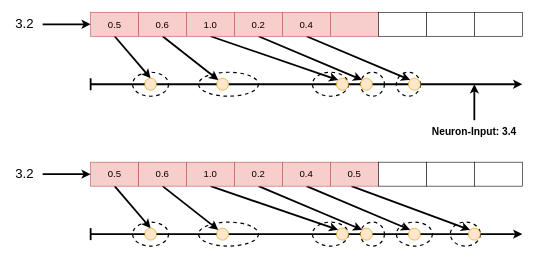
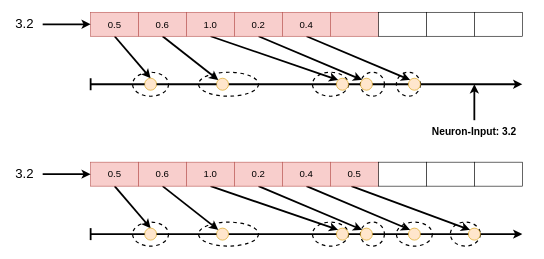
  <mxCell id="0" />
  <mxCell id="1" parent="0" />
  <mxCell id="2" style="edgeStyle=none;rounded=0;orthogonalLoop=1;jettySize=auto;html=1;entryX=0;entryY=0;entryDx=0;entryDy=0;strokeWidth=3;exitX=0.5;exitY=1;exitDx=0;exitDy=0;" edge="1" parent="1" target="66"><mxGeometry relative="1" as="geometry"><mxPoint x="585" y="310" as="sourcePoint" /></mxGeometry></mxCell>
  <mxCell id="3" value="" style="ellipse;whiteSpace=wrap;html=1;dashed=1;strokeWidth=2;fillColor=none;fontSize=16;" parent="1" vertex="1"><mxGeometry x="330" y="120" width="100" height="40" as="geometry" /></mxCell>
  <mxCell id="4" value="" style="ellipse;whiteSpace=wrap;html=1;dashed=1;strokeWidth=2;fillColor=none;fontSize=16;" parent="1" vertex="1"><mxGeometry x="520" y="120" width="60" height="40" as="geometry" /></mxCell>
  <mxCell id="5" value="" style="ellipse;whiteSpace=wrap;html=1;dashed=1;strokeWidth=2;fillColor=none;fontSize=16;" parent="1" vertex="1"><mxGeometry x="600" y="120" width="40" height="40" as="geometry" /></mxCell>
  <mxCell id="6" value="" style="ellipse;whiteSpace=wrap;html=1;dashed=1;strokeWidth=2;fillColor=none;" parent="1" vertex="1"><mxGeometry x="660" y="120" width="40" height="40" as="geometry" /></mxCell>
  <mxCell id="7" value="" style="ellipse;whiteSpace=wrap;html=1;dashed=1;strokeWidth=2;fillColor=none;fontSize=16;" parent="1" vertex="1"><mxGeometry x="220" y="120" width="60" height="40" as="geometry" /></mxCell>
  <mxCell id="8" style="rounded=0;orthogonalLoop=1;jettySize=auto;html=1;entryX=0.5;entryY=0;entryDx=0;entryDy=0;strokeWidth=3;exitX=0.5;exitY=1;exitDx=0;exitDy=0;fontSize=16;" parent="1" source="9" target="23" edge="1"><mxGeometry relative="1" as="geometry" /></mxCell>
  <mxCell id="9" value="0.5" style="rounded=0;whiteSpace=wrap;html=1;fillColor=#f8cecc;strokeColor=#b85450;fontSize=16;" parent="1" vertex="1"><mxGeometry x="150" y="20" width="80" height="40" as="geometry" /></mxCell>
  <mxCell id="10" style="edgeStyle=none;rounded=0;orthogonalLoop=1;jettySize=auto;html=1;entryX=0;entryY=0;entryDx=0;entryDy=0;strokeWidth=3;exitX=0.5;exitY=1;exitDx=0;exitDy=0;fontSize=16;" parent="1" source="11" target="25" edge="1"><mxGeometry relative="1" as="geometry" /></mxCell>
  <mxCell id="11" value="0.6" style="rounded=0;whiteSpace=wrap;html=1;fillColor=#f8cecc;strokeColor=#b85450;fontSize=16;" parent="1" vertex="1"><mxGeometry x="230" y="20" width="80" height="40" as="geometry" /></mxCell>
  <mxCell id="12" style="edgeStyle=none;rounded=0;orthogonalLoop=1;jettySize=auto;html=1;entryX=0;entryY=0;entryDx=0;entryDy=0;strokeWidth=3;exitX=0.5;exitY=1;exitDx=0;exitDy=0;fontSize=16;" parent="1" source="13" target="27" edge="1"><mxGeometry relative="1" as="geometry" /></mxCell>
  <mxCell id="13" value="1.0" style="rounded=0;whiteSpace=wrap;html=1;fillColor=#f8cecc;strokeColor=#b85450;fontSize=16;" parent="1" vertex="1"><mxGeometry x="310" y="20" width="80" height="40" as="geometry" /></mxCell>
  <mxCell id="14" style="edgeStyle=none;rounded=0;orthogonalLoop=1;jettySize=auto;html=1;entryX=0;entryY=0;entryDx=0;entryDy=0;strokeWidth=3;exitX=0.5;exitY=1;exitDx=0;exitDy=0;fontSize=16;" parent="1" source="15" target="28" edge="1"><mxGeometry relative="1" as="geometry" /></mxCell>
  <mxCell id="15" value="0.2" style="rounded=0;whiteSpace=wrap;html=1;fillColor=#f8cecc;strokeColor=#b85450;fontSize=16;" parent="1" vertex="1"><mxGeometry x="390" y="20" width="80" height="40" as="geometry" /></mxCell>
  <mxCell id="16" style="edgeStyle=none;rounded=0;orthogonalLoop=1;jettySize=auto;html=1;entryX=0;entryY=0;entryDx=0;entryDy=0;strokeWidth=3;exitX=0.5;exitY=1;exitDx=0;exitDy=0;" parent="1" source="17" target="29" edge="1"><mxGeometry relative="1" as="geometry" /></mxCell>
  <mxCell id="17" value="0.4" style="rounded=0;whiteSpace=wrap;html=1;fillColor=#f8cecc;strokeColor=#b85450;fontSize=16;" parent="1" vertex="1"><mxGeometry x="470" y="20" width="80" height="40" as="geometry" /></mxCell>
  <mxCell id="18" value="" style="endArrow=classic;html=1;strokeWidth=3;startArrow=none;startFill=0;endFill=1;" parent="1" source="25" edge="1"><mxGeometry width="50" height="50" relative="1" as="geometry"><mxPoint x="150" y="140" as="sourcePoint" /><mxPoint x="870" y="140" as="targetPoint" /><Array as="points"><mxPoint x="840" y="140" /></Array></mxGeometry></mxCell>
  <mxCell id="19" value="" style="rounded=0;whiteSpace=wrap;html=1;fontSize=16;fillColor=#f8cecc;strokeColor=#b85450;" parent="1" vertex="1"><mxGeometry x="550" y="20" width="80" height="40" as="geometry" /></mxCell>
  <mxCell id="20" value="" style="rounded=0;whiteSpace=wrap;html=1;" parent="1" vertex="1"><mxGeometry x="630" y="20" width="80" height="40" as="geometry" /></mxCell>
  <mxCell id="21" value="" style="rounded=0;whiteSpace=wrap;html=1;" parent="1" vertex="1"><mxGeometry x="710" y="20" width="80" height="40" as="geometry" /></mxCell>
  <mxCell id="22" value="" style="rounded=0;whiteSpace=wrap;html=1;" parent="1" vertex="1"><mxGeometry x="790" y="20" width="80" height="40" as="geometry" /></mxCell>
  <mxCell id="23" value="" style="ellipse;whiteSpace=wrap;html=1;aspect=fixed;fillColor=#ffe6cc;strokeColor=#d79b00;fontSize=16;" parent="1" vertex="1"><mxGeometry x="240" y="130" width="20" height="20" as="geometry" /></mxCell>
  <mxCell id="24" value="" style="endArrow=none;html=1;strokeWidth=3;fontSize=16;" parent="1" target="23" edge="1"><mxGeometry width="50" height="50" relative="1" as="geometry"><mxPoint x="150" y="140" as="sourcePoint" /><mxPoint x="870" y="140" as="targetPoint" /></mxGeometry></mxCell>
  <mxCell id="25" value="" style="ellipse;whiteSpace=wrap;html=1;aspect=fixed;fillColor=#ffe6cc;strokeColor=#d79b00;fontSize=16;" parent="1" vertex="1"><mxGeometry x="360" y="130" width="20" height="20" as="geometry" /></mxCell>
  <mxCell id="26" value="" style="endArrow=none;html=1;strokeWidth=3;fontSize=16;" parent="1" source="23" target="25" edge="1"><mxGeometry width="50" height="50" relative="1" as="geometry"><mxPoint x="240" y="140" as="sourcePoint" /><mxPoint x="870" y="140" as="targetPoint" /></mxGeometry></mxCell>
  <mxCell id="27" value="" style="ellipse;whiteSpace=wrap;html=1;aspect=fixed;fillColor=#ffe6cc;strokeColor=#d79b00;fontSize=16;" parent="1" vertex="1"><mxGeometry x="560" y="130" width="20" height="20" as="geometry" /></mxCell>
  <mxCell id="28" value="" style="ellipse;whiteSpace=wrap;html=1;aspect=fixed;fillColor=#ffe6cc;strokeColor=#d79b00;fontSize=16;" parent="1" vertex="1"><mxGeometry x="600" y="130" width="20" height="20" as="geometry" /></mxCell>
  <mxCell id="29" value="" style="ellipse;whiteSpace=wrap;html=1;aspect=fixed;fillColor=#ffe6cc;strokeColor=#d79b00;" parent="1" vertex="1"><mxGeometry x="680" y="130" width="20" height="20" as="geometry" /></mxCell>
  <mxCell id="30" value="" style="endArrow=classic;html=1;strokeWidth=3;" parent="1" edge="1"><mxGeometry width="50" height="50" relative="1" as="geometry"><mxPoint x="790" y="200" as="sourcePoint" /><mxPoint x="790" y="140" as="targetPoint" /></mxGeometry></mxCell>
- <mxCell id="31" value="Neuron-Input: 3.4" style="text;html=1;strokeColor=none;fillColor=none;align=center;verticalAlign=middle;whiteSpace=wrap;rounded=0;dashed=1;fontSize=17;fontStyle=1" parent="1" vertex="1"><mxGeometry x="696" y="200" width="188" height="40" as="geometry" /></mxCell>
+ <mxCell id="31" value="Neuron-Input: 3.2" style="text;html=1;strokeColor=none;fillColor=none;align=center;verticalAlign=middle;whiteSpace=wrap;rounded=0;dashed=1;fontSize=17;fontStyle=1" parent="1" vertex="1"><mxGeometry x="696" y="200" width="188" height="40" as="geometry" /></mxCell>
  <mxCell id="32" value="" style="endArrow=none;html=1;strokeWidth=3;fontSize=16;" parent="1" edge="1"><mxGeometry width="50" height="50" relative="1" as="geometry"><mxPoint x="150" y="150" as="sourcePoint" /><mxPoint x="150" y="130" as="targetPoint" /></mxGeometry></mxCell>
  <mxCell id="33" value="" style="endArrow=classic;html=1;strokeWidth=3;entryX=0;entryY=0.5;entryDx=0;entryDy=0;" edge="1" parent="1"><mxGeometry width="50" height="50" relative="1" as="geometry"><mxPoint x="70" y="40" as="sourcePoint" /><mxPoint x="150" y="40" as="targetPoint" /></mxGeometry></mxCell>
  <mxCell id="34" value="3.2" style="text;html=1;strokeColor=none;fillColor=none;align=center;verticalAlign=middle;whiteSpace=wrap;rounded=0;fontSize=22;" vertex="1" parent="1"><mxGeometry x="20" y="30" width="40" height="20" as="geometry" /></mxCell>
  <mxCell id="35" value="" style="ellipse;whiteSpace=wrap;html=1;dashed=1;strokeWidth=2;fillColor=none;fontSize=16;" vertex="1" parent="1"><mxGeometry x="330" y="370" width="100" height="40" as="geometry" /></mxCell>
  <mxCell id="36" value="" style="ellipse;whiteSpace=wrap;html=1;dashed=1;strokeWidth=2;fillColor=none;fontSize=16;" vertex="1" parent="1"><mxGeometry x="520" y="370" width="60" height="40" as="geometry" /></mxCell>
  <mxCell id="37" value="" style="ellipse;whiteSpace=wrap;html=1;dashed=1;strokeWidth=2;fillColor=none;fontSize=16;" vertex="1" parent="1"><mxGeometry x="600" y="370" width="40" height="40" as="geometry" /></mxCell>
  <mxCell id="38" value="" style="ellipse;whiteSpace=wrap;html=1;dashed=1;strokeWidth=2;fillColor=none;" vertex="1" parent="1"><mxGeometry x="660" y="370" width="60" height="40" as="geometry" /></mxCell>
  <mxCell id="39" value="" style="ellipse;whiteSpace=wrap;html=1;dashed=1;strokeWidth=2;fillColor=none;fontSize=16;" vertex="1" parent="1"><mxGeometry x="220" y="370" width="60" height="40" as="geometry" /></mxCell>
  <mxCell id="40" style="rounded=0;orthogonalLoop=1;jettySize=auto;html=1;entryX=0.5;entryY=0;entryDx=0;entryDy=0;strokeWidth=3;exitX=0.5;exitY=1;exitDx=0;exitDy=0;fontSize=16;" edge="1" parent="1" source="41" target="55"><mxGeometry relative="1" as="geometry" /></mxCell>
  <mxCell id="41" value="0.5" style="rounded=0;whiteSpace=wrap;html=1;fillColor=#f8cecc;strokeColor=#b85450;fontSize=16;" vertex="1" parent="1"><mxGeometry x="150" y="270" width="80" height="40" as="geometry" /></mxCell>
  <mxCell id="42" style="edgeStyle=none;rounded=0;orthogonalLoop=1;jettySize=auto;html=1;entryX=0;entryY=0;entryDx=0;entryDy=0;strokeWidth=3;exitX=0.5;exitY=1;exitDx=0;exitDy=0;fontSize=16;" edge="1" parent="1" source="43" target="57"><mxGeometry relative="1" as="geometry" /></mxCell>
  <mxCell id="43" value="0.6" style="rounded=0;whiteSpace=wrap;html=1;fillColor=#f8cecc;strokeColor=#b85450;fontSize=16;" vertex="1" parent="1"><mxGeometry x="230" y="270" width="80" height="40" as="geometry" /></mxCell>
  <mxCell id="44" style="edgeStyle=none;rounded=0;orthogonalLoop=1;jettySize=auto;html=1;entryX=0;entryY=0;entryDx=0;entryDy=0;strokeWidth=3;exitX=0.5;exitY=1;exitDx=0;exitDy=0;fontSize=16;" edge="1" parent="1" source="45" target="59"><mxGeometry relative="1" as="geometry" /></mxCell>
  <mxCell id="45" value="1.0" style="rounded=0;whiteSpace=wrap;html=1;fillColor=#f8cecc;strokeColor=#b85450;fontSize=16;" vertex="1" parent="1"><mxGeometry x="310" y="270" width="80" height="40" as="geometry" /></mxCell>
  <mxCell id="46" style="edgeStyle=none;rounded=0;orthogonalLoop=1;jettySize=auto;html=1;entryX=0;entryY=0;entryDx=0;entryDy=0;strokeWidth=3;exitX=0.5;exitY=1;exitDx=0;exitDy=0;fontSize=16;" edge="1" parent="1" source="47" target="60"><mxGeometry relative="1" as="geometry" /></mxCell>
  <mxCell id="47" value="0.2" style="rounded=0;whiteSpace=wrap;html=1;fillColor=#f8cecc;strokeColor=#b85450;fontSize=16;" vertex="1" parent="1"><mxGeometry x="390" y="270" width="80" height="40" as="geometry" /></mxCell>
  <mxCell id="48" style="edgeStyle=none;rounded=0;orthogonalLoop=1;jettySize=auto;html=1;entryX=0;entryY=0;entryDx=0;entryDy=0;strokeWidth=3;exitX=0.5;exitY=1;exitDx=0;exitDy=0;" edge="1" parent="1" source="49" target="61"><mxGeometry relative="1" as="geometry" /></mxCell>
  <mxCell id="49" value="0.4" style="rounded=0;whiteSpace=wrap;html=1;fillColor=#f8cecc;strokeColor=#b85450;fontSize=16;" vertex="1" parent="1"><mxGeometry x="470" y="270" width="80" height="40" as="geometry" /></mxCell>
  <mxCell id="50" value="" style="endArrow=classic;html=1;strokeWidth=3;startArrow=none;startFill=0;endFill=1;" edge="1" parent="1" source="57"><mxGeometry width="50" height="50" relative="1" as="geometry"><mxPoint x="150" y="390" as="sourcePoint" /><mxPoint x="870" y="390" as="targetPoint" /><Array as="points"><mxPoint x="840" y="390" /></Array></mxGeometry></mxCell>
  <mxCell id="51" value="0.5" style="rounded=0;whiteSpace=wrap;html=1;fontSize=16;fillColor=#f8cecc;strokeColor=#b85450;" vertex="1" parent="1"><mxGeometry x="550" y="270" width="80" height="40" as="geometry" /></mxCell>
  <mxCell id="52" value="" style="rounded=0;whiteSpace=wrap;html=1;" vertex="1" parent="1"><mxGeometry x="630" y="270" width="80" height="40" as="geometry" /></mxCell>
  <mxCell id="53" value="" style="rounded=0;whiteSpace=wrap;html=1;" vertex="1" parent="1"><mxGeometry x="710" y="270" width="80" height="40" as="geometry" /></mxCell>
  <mxCell id="54" value="" style="rounded=0;whiteSpace=wrap;html=1;" vertex="1" parent="1"><mxGeometry x="790" y="270" width="80" height="40" as="geometry" /></mxCell>
  <mxCell id="55" value="" style="ellipse;whiteSpace=wrap;html=1;aspect=fixed;fillColor=#ffe6cc;strokeColor=#d79b00;fontSize=16;" vertex="1" parent="1"><mxGeometry x="240" y="380" width="20" height="20" as="geometry" /></mxCell>
  <mxCell id="56" value="" style="endArrow=none;html=1;strokeWidth=3;fontSize=16;" edge="1" parent="1" target="55"><mxGeometry width="50" height="50" relative="1" as="geometry"><mxPoint x="150" y="390" as="sourcePoint" /><mxPoint x="870" y="390" as="targetPoint" /></mxGeometry></mxCell>
  <mxCell id="57" value="" style="ellipse;whiteSpace=wrap;html=1;aspect=fixed;fillColor=#ffe6cc;strokeColor=#d79b00;fontSize=16;" vertex="1" parent="1"><mxGeometry x="360" y="380" width="20" height="20" as="geometry" /></mxCell>
  <mxCell id="58" value="" style="endArrow=none;html=1;strokeWidth=3;fontSize=16;" edge="1" parent="1" source="55" target="57"><mxGeometry width="50" height="50" relative="1" as="geometry"><mxPoint x="240" y="390" as="sourcePoint" /><mxPoint x="870" y="390" as="targetPoint" /></mxGeometry></mxCell>
  <mxCell id="59" value="" style="ellipse;whiteSpace=wrap;html=1;aspect=fixed;fillColor=#ffe6cc;strokeColor=#d79b00;fontSize=16;" vertex="1" parent="1"><mxGeometry x="560" y="380" width="20" height="20" as="geometry" /></mxCell>
  <mxCell id="60" value="" style="ellipse;whiteSpace=wrap;html=1;aspect=fixed;fillColor=#ffe6cc;strokeColor=#d79b00;fontSize=16;" vertex="1" parent="1"><mxGeometry x="600" y="380" width="20" height="20" as="geometry" /></mxCell>
  <mxCell id="61" value="" style="ellipse;whiteSpace=wrap;html=1;aspect=fixed;fillColor=#ffe6cc;strokeColor=#d79b00;" vertex="1" parent="1"><mxGeometry x="680" y="380" width="20" height="20" as="geometry" /></mxCell>
  <mxCell id="62" value="" style="endArrow=none;html=1;strokeWidth=3;fontSize=16;" edge="1" parent="1"><mxGeometry width="50" height="50" relative="1" as="geometry"><mxPoint x="150" y="400" as="sourcePoint" /><mxPoint x="150" y="380" as="targetPoint" /></mxGeometry></mxCell>
  <mxCell id="63" value="" style="endArrow=classic;html=1;strokeWidth=3;entryX=0;entryY=0.5;entryDx=0;entryDy=0;" edge="1" parent="1"><mxGeometry width="50" height="50" relative="1" as="geometry"><mxPoint x="70" y="290" as="sourcePoint" /><mxPoint x="150" y="290" as="targetPoint" /></mxGeometry></mxCell>
  <mxCell id="64" value="3.2" style="text;html=1;strokeColor=none;fillColor=none;align=center;verticalAlign=middle;whiteSpace=wrap;rounded=0;fontSize=22;" vertex="1" parent="1"><mxGeometry x="20" y="280" width="40" height="20" as="geometry" /></mxCell>
  <mxCell id="65" value="" style="ellipse;whiteSpace=wrap;html=1;dashed=1;strokeWidth=2;fillColor=none;" vertex="1" parent="1"><mxGeometry x="750" y="370" width="50" height="40" as="geometry" /></mxCell>
  <mxCell id="66" value="" style="ellipse;whiteSpace=wrap;html=1;aspect=fixed;fillColor=#ffe6cc;strokeColor=#d79b00;" vertex="1" parent="1"><mxGeometry x="780" y="380" width="20" height="20" as="geometry" /></mxCell>
